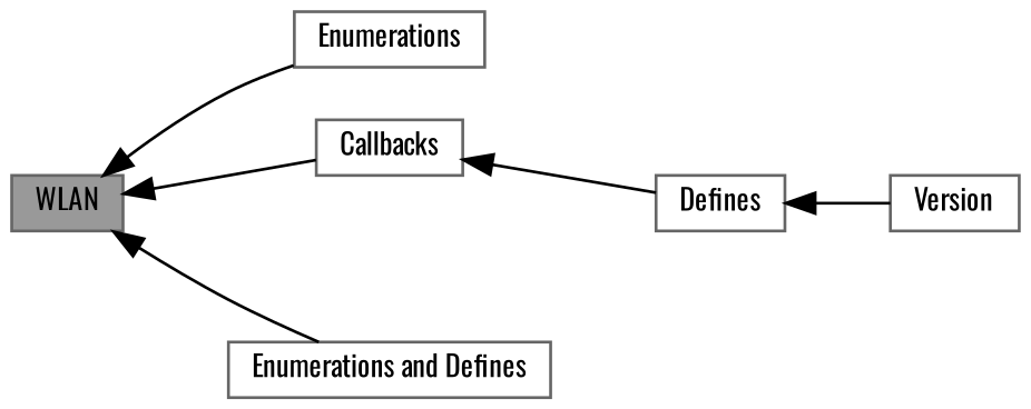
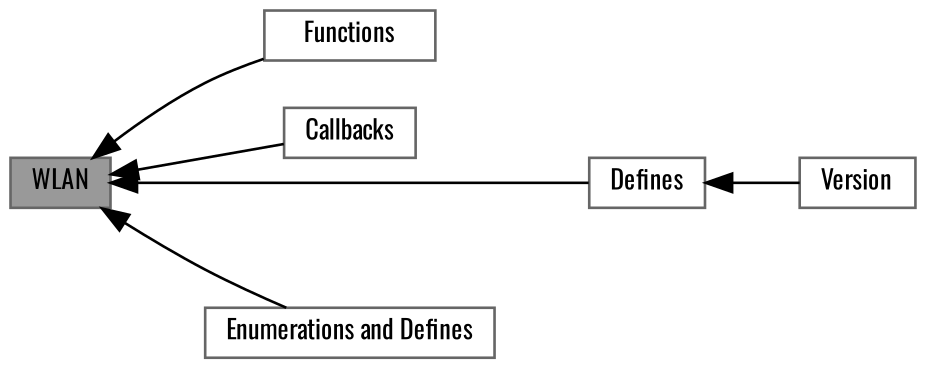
  digraph {
    fontname=Oswald
    rankdir=LR
    node [color=grey40 fillcolor=white fontname=Oswald fontsize=10 shape=box style=filled]
    edge [dir=back fontname=Oswald fontsize=10 labelfontname=FreeSans labelfontsize=10 shape=plaintext style=solid]
    n1 [height=0.2 label=Version width=0.4]
-   n2 [height=0.2 label=Enumerations width=0.4]
+   n2 [height=0.2 label=Functions width=0.4]
    n3 [height=0.2 label=Callbacks width=0.4]
    n4 [height=0.2 label=Defines width=0.4]
    n5 [height=0.2 label="Enumerations and Defines" width=0.4]
    n6 [color=gray40 fillcolor=grey60 fontcolor=black height=0.2 label=WLAN width=0.4]
    n4 -> n1
    n6 -> n2
    n6 -> n3
-   n3 -> n4
+   n6 -> n4
    n6 -> n5
  }
